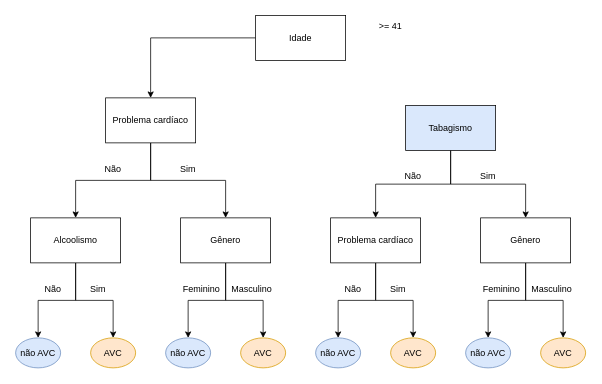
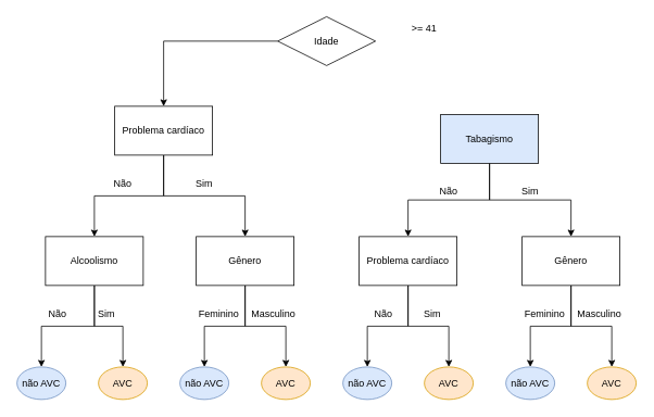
  <mxCell id="0" />
  <mxCell id="1" parent="0" />
  <mxCell id="2" style="edgeStyle=orthogonalEdgeStyle;rounded=0;orthogonalLoop=1;jettySize=auto;html=1;entryX=0.5;entryY=0;entryDx=0;entryDy=0;" edge="1" parent="1" source="4" target="15"><mxGeometry relative="1" as="geometry" /></mxCell>
  <mxCell id="3" style="edgeStyle=orthogonalEdgeStyle;rounded=0;orthogonalLoop=1;jettySize=auto;html=1;" edge="1" parent="1" source="4" target="10"><mxGeometry relative="1" as="geometry" /></mxCell>
  <mxCell id="4" value="Tabagismo" style="rounded=0;whiteSpace=wrap;html=1;fillColor=#dae8fc;" vertex="1" parent="1"><mxGeometry x="540" y="140" width="120" height="60" as="geometry" /></mxCell>
  <mxCell id="5" style="edgeStyle=orthogonalEdgeStyle;rounded=0;orthogonalLoop=1;jettySize=auto;html=1;entryX=0.5;entryY=0;entryDx=0;entryDy=0;" edge="1" parent="1" source="7" target="18"><mxGeometry relative="1" as="geometry" /></mxCell>
  <mxCell id="6" style="edgeStyle=orthogonalEdgeStyle;rounded=0;orthogonalLoop=1;jettySize=auto;html=1;entryX=0.5;entryY=0;entryDx=0;entryDy=0;" edge="1" parent="1" source="7" target="21"><mxGeometry relative="1" as="geometry" /></mxCell>
  <mxCell id="7" value="Problema cardíaco" style="rounded=0;whiteSpace=wrap;html=1;" vertex="1" parent="1"><mxGeometry x="140" y="130" width="120" height="60" as="geometry" /></mxCell>
  <mxCell id="8" style="edgeStyle=orthogonalEdgeStyle;rounded=0;orthogonalLoop=1;jettySize=auto;html=1;" edge="1" parent="1" source="10" target="33"><mxGeometry relative="1" as="geometry" /></mxCell>
  <mxCell id="9" style="edgeStyle=orthogonalEdgeStyle;rounded=0;orthogonalLoop=1;jettySize=auto;html=1;entryX=0.5;entryY=0;entryDx=0;entryDy=0;" edge="1" parent="1" source="10" target="34"><mxGeometry relative="1" as="geometry" /></mxCell>
  <mxCell id="10" value="Gênero" style="rounded=0;whiteSpace=wrap;html=1;" vertex="1" parent="1"><mxGeometry x="640" y="290" width="120" height="60" as="geometry" /></mxCell>
  <mxCell id="11" style="edgeStyle=orthogonalEdgeStyle;rounded=0;orthogonalLoop=1;jettySize=auto;html=1;" edge="1" parent="1" source="12" target="7"><mxGeometry relative="1" as="geometry" /></mxCell>
- <mxCell id="12" value="Idade" style="rounded=0;whiteSpace=wrap;html=1;" vertex="1" parent="1"><mxGeometry x="340" y="20" width="120" height="60" as="geometry" /></mxCell>
+ <mxCell id="12" value="Idade" style="rhombus;whiteSpace=wrap;html=1;" vertex="1" parent="1"><mxGeometry x="340" y="20" width="120" height="60" as="geometry" /></mxCell>
  <mxCell id="13" style="edgeStyle=orthogonalEdgeStyle;rounded=0;orthogonalLoop=1;jettySize=auto;html=1;" edge="1" parent="1" source="15" target="31"><mxGeometry relative="1" as="geometry" /></mxCell>
  <mxCell id="14" style="edgeStyle=orthogonalEdgeStyle;rounded=0;orthogonalLoop=1;jettySize=auto;html=1;entryX=0.5;entryY=0;entryDx=0;entryDy=0;" edge="1" parent="1" source="15" target="32"><mxGeometry relative="1" as="geometry" /></mxCell>
  <mxCell id="15" value="Problema cardíaco" style="rounded=0;whiteSpace=wrap;html=1;" vertex="1" parent="1"><mxGeometry x="440" y="290" width="120" height="60" as="geometry" /></mxCell>
  <mxCell id="16" style="edgeStyle=orthogonalEdgeStyle;rounded=0;orthogonalLoop=1;jettySize=auto;html=1;entryX=0.5;entryY=0;entryDx=0;entryDy=0;" edge="1" parent="1" source="18" target="27"><mxGeometry relative="1" as="geometry" /></mxCell>
  <mxCell id="17" style="edgeStyle=orthogonalEdgeStyle;rounded=0;orthogonalLoop=1;jettySize=auto;html=1;" edge="1" parent="1" source="18" target="28"><mxGeometry relative="1" as="geometry" /></mxCell>
- <mxCell id="18" value="Alcoolismo" style="rounded=0;whiteSpace=wrap;html=1;" vertex="1" parent="1"><mxGeometry x="40" y="290" width="120" height="60" as="geometry" /></mxCell>
+ <mxCell id="18" value="Alcoolismo" style="rounded=0;whiteSpace=wrap;html=1;" vertex="1" parent="1"><mxGeometry x="55" y="290" width="120" height="60" as="geometry" /></mxCell>
  <mxCell id="19" style="edgeStyle=orthogonalEdgeStyle;rounded=0;orthogonalLoop=1;jettySize=auto;html=1;entryX=0.5;entryY=0;entryDx=0;entryDy=0;" edge="1" parent="1" source="21" target="29"><mxGeometry relative="1" as="geometry" /></mxCell>
  <mxCell id="20" style="edgeStyle=orthogonalEdgeStyle;rounded=0;orthogonalLoop=1;jettySize=auto;html=1;entryX=0.5;entryY=0;entryDx=0;entryDy=0;" edge="1" parent="1" source="21" target="30"><mxGeometry relative="1" as="geometry" /></mxCell>
  <mxCell id="21" value="Gênero" style="rounded=0;whiteSpace=wrap;html=1;" vertex="1" parent="1"><mxGeometry x="240" y="290" width="120" height="60" as="geometry" /></mxCell>
  <mxCell id="22" value="&amp;gt;= 41" style="text;html=1;strokeColor=none;fillColor=none;align=center;verticalAlign=middle;whiteSpace=wrap;rounded=0;" vertex="1" parent="1"><mxGeometry x="490" y="20" width="60" height="30" as="geometry" /></mxCell>
  <mxCell id="23" value="Não" style="text;html=1;strokeColor=none;fillColor=none;align=center;verticalAlign=middle;whiteSpace=wrap;rounded=0;" vertex="1" parent="1"><mxGeometry x="120" y="210" width="60" height="30" as="geometry" /></mxCell>
  <mxCell id="24" value="Sim" style="text;html=1;strokeColor=none;fillColor=none;align=center;verticalAlign=middle;whiteSpace=wrap;rounded=0;" vertex="1" parent="1"><mxGeometry x="220" y="210" width="60" height="30" as="geometry" /></mxCell>
  <mxCell id="25" value="Sim" style="text;html=1;strokeColor=none;fillColor=none;align=center;verticalAlign=middle;whiteSpace=wrap;rounded=0;" vertex="1" parent="1"><mxGeometry x="620" y="220" width="60" height="30" as="geometry" /></mxCell>
  <mxCell id="26" value="Não" style="text;html=1;strokeColor=none;fillColor=none;align=center;verticalAlign=middle;whiteSpace=wrap;rounded=0;" vertex="1" parent="1"><mxGeometry x="520" y="220" width="60" height="30" as="geometry" /></mxCell>
  <mxCell id="27" value="não AVC" style="ellipse;whiteSpace=wrap;html=1;fillColor=#dae8fc;strokeColor=#6c8ebf;" vertex="1" parent="1"><mxGeometry x="20" y="450" width="60" height="40" as="geometry" /></mxCell>
  <mxCell id="28" value="AVC" style="ellipse;whiteSpace=wrap;html=1;fillColor=#ffe6cc;strokeColor=#d79b00;" vertex="1" parent="1"><mxGeometry x="120" y="450" width="60" height="40" as="geometry" /></mxCell>
  <mxCell id="29" value="não AVC" style="ellipse;whiteSpace=wrap;html=1;fillColor=#dae8fc;strokeColor=#6c8ebf;" vertex="1" parent="1"><mxGeometry x="220" y="450" width="60" height="40" as="geometry" /></mxCell>
  <mxCell id="30" value="AVC" style="ellipse;whiteSpace=wrap;html=1;fillColor=#ffe6cc;strokeColor=#d79b00;" vertex="1" parent="1"><mxGeometry x="320" y="450" width="60" height="40" as="geometry" /></mxCell>
  <mxCell id="31" value="não AVC" style="ellipse;whiteSpace=wrap;html=1;fillColor=#dae8fc;strokeColor=#6c8ebf;" vertex="1" parent="1"><mxGeometry x="420" y="450" width="60" height="40" as="geometry" /></mxCell>
  <mxCell id="32" value="AVC" style="ellipse;whiteSpace=wrap;html=1;fillColor=#ffe6cc;strokeColor=#d79b00;" vertex="1" parent="1"><mxGeometry x="520" y="450" width="60" height="40" as="geometry" /></mxCell>
  <mxCell id="33" value="não AVC" style="ellipse;whiteSpace=wrap;html=1;fillColor=#dae8fc;strokeColor=#6c8ebf;" vertex="1" parent="1"><mxGeometry x="620" y="450" width="60" height="40" as="geometry" /></mxCell>
  <mxCell id="34" value="AVC" style="ellipse;whiteSpace=wrap;html=1;fillColor=#ffe6cc;strokeColor=#d79b00;" vertex="1" parent="1"><mxGeometry x="720" y="450" width="60" height="40" as="geometry" /></mxCell>
  <mxCell id="35" value="Não" style="text;html=1;strokeColor=none;fillColor=none;align=center;verticalAlign=middle;whiteSpace=wrap;rounded=0;" vertex="1" parent="1"><mxGeometry x="40" y="370" width="60" height="30" as="geometry" /></mxCell>
  <mxCell id="36" value="Sim" style="text;html=1;strokeColor=none;fillColor=none;align=center;verticalAlign=middle;whiteSpace=wrap;rounded=0;" vertex="1" parent="1"><mxGeometry x="100" y="370" width="60" height="30" as="geometry" /></mxCell>
  <mxCell id="37" value="Feminino" style="text;html=1;strokeColor=none;fillColor=none;align=center;verticalAlign=middle;whiteSpace=wrap;rounded=0;" vertex="1" parent="1"><mxGeometry x="238" y="370" width="60" height="30" as="geometry" /></mxCell>
  <mxCell id="38" value="Masculino" style="text;html=1;strokeColor=none;fillColor=none;align=center;verticalAlign=middle;whiteSpace=wrap;rounded=0;" vertex="1" parent="1"><mxGeometry x="305" y="370" width="60" height="30" as="geometry" /></mxCell>
  <mxCell id="39" value="Não" style="text;html=1;strokeColor=none;fillColor=none;align=center;verticalAlign=middle;whiteSpace=wrap;rounded=0;" vertex="1" parent="1"><mxGeometry x="440" y="370" width="60" height="30" as="geometry" /></mxCell>
  <mxCell id="40" value="Sim" style="text;html=1;strokeColor=none;fillColor=none;align=center;verticalAlign=middle;whiteSpace=wrap;rounded=0;" vertex="1" parent="1"><mxGeometry x="500" y="370" width="60" height="30" as="geometry" /></mxCell>
  <mxCell id="41" value="Feminino" style="text;html=1;strokeColor=none;fillColor=none;align=center;verticalAlign=middle;whiteSpace=wrap;rounded=0;" vertex="1" parent="1"><mxGeometry x="638" y="370" width="60" height="30" as="geometry" /></mxCell>
  <mxCell id="42" value="Masculino" style="text;html=1;strokeColor=none;fillColor=none;align=center;verticalAlign=middle;whiteSpace=wrap;rounded=0;" vertex="1" parent="1"><mxGeometry x="705" y="370" width="60" height="30" as="geometry" /></mxCell>
